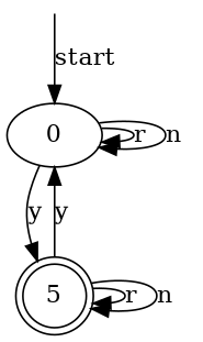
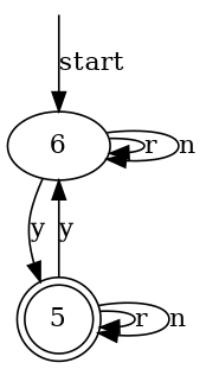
  digraph {
    rankdir=TB
    __start [shape=point style=invis]
-   0
+   0 [label=6]
    n3 [label=5 shape=doublecircle]
    __start -> 0 [label=start]
    0 -> 0 [label=r]
    0 -> 0 [label=n]
    0 -> n3 [label=y]
    n3 -> 0 [label=y]
    n3 -> n3 [label=r]
    n3 -> n3 [label=n]
  }
